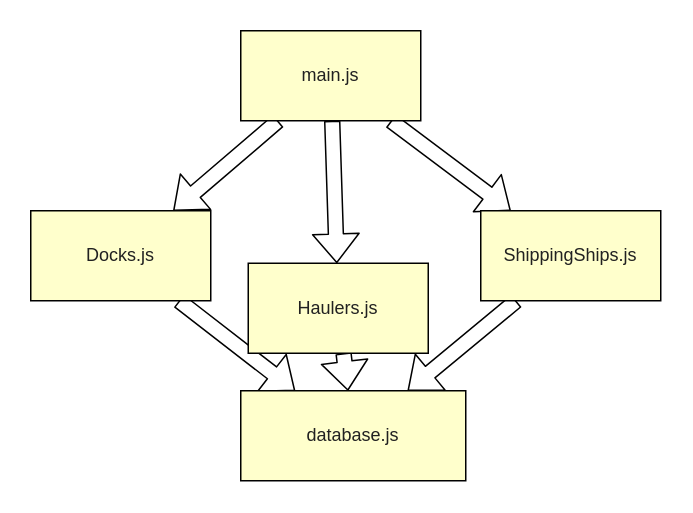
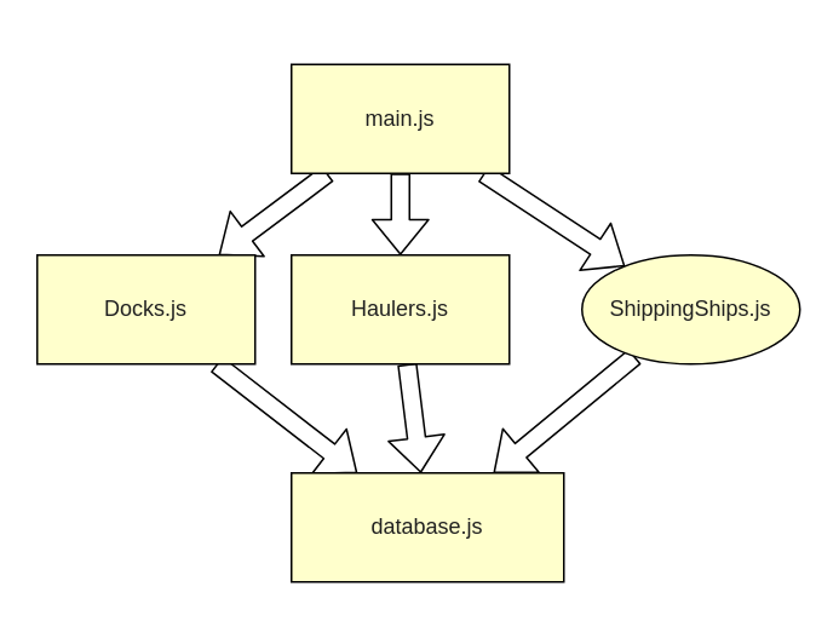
  <mxCell id="0" />
  <mxCell id="1" parent="0" />
  <mxCell id="2" value="" style="edgeStyle=none;html=1;fontColor=#212121;shape=flexArrow;" edge="1" parent="1" source="5" target="7"><mxGeometry relative="1" as="geometry" /></mxCell>
  <mxCell id="3" value="" style="edgeStyle=none;shape=flexArrow;html=1;fontColor=#212121;" edge="1" parent="1" source="5" target="9"><mxGeometry relative="1" as="geometry" /></mxCell>
  <mxCell id="4" value="" style="edgeStyle=none;shape=flexArrow;html=1;fontColor=#212121;" edge="1" parent="1" source="5" target="11"><mxGeometry relative="1" as="geometry" /></mxCell>
- <mxCell id="5" value="&lt;font color=&quot;#212121&quot;&gt;main.js&lt;/font&gt;" style="whiteSpace=wrap;html=1;fillColor=#FFFFCC;" vertex="1" parent="1"><mxGeometry x="160" y="20" width="120" height="60" as="geometry" /></mxCell>
+ <mxCell id="5" value="&lt;font color=&quot;#212121&quot;&gt;main.js&lt;/font&gt;" style="whiteSpace=wrap;html=1;fillColor=#FFFFCC;" vertex="1" parent="1"><mxGeometry x="160" y="35" width="120" height="60" as="geometry" /></mxCell>
  <mxCell id="6" style="edgeStyle=none;shape=flexArrow;html=1;fontColor=#212121;" edge="1" parent="1" source="7" target="12"><mxGeometry relative="1" as="geometry" /></mxCell>
  <mxCell id="7" value="&lt;font color=&quot;#212121&quot;&gt;Docks.js&lt;/font&gt;" style="whiteSpace=wrap;html=1;fillColor=#FFFFCC;" vertex="1" parent="1"><mxGeometry x="20" y="140" width="120" height="60" as="geometry" /></mxCell>
  <mxCell id="8" value="" style="edgeStyle=none;shape=flexArrow;html=1;fontColor=#212121;" edge="1" parent="1" source="9" target="12"><mxGeometry relative="1" as="geometry" /></mxCell>
- <mxCell id="9" value="&lt;font color=&quot;#212121&quot;&gt;Haulers.js&lt;/font&gt;" style="whiteSpace=wrap;html=1;fillColor=#FFFFCC;" vertex="1" parent="1"><mxGeometry x="165" y="175" width="120" height="60" as="geometry" /></mxCell>
+ <mxCell id="9" value="&lt;font color=&quot;#212121&quot;&gt;Haulers.js&lt;/font&gt;" style="whiteSpace=wrap;html=1;fillColor=#FFFFCC;" vertex="1" parent="1"><mxGeometry x="160" y="140" width="120" height="60" as="geometry" /></mxCell>
  <mxCell id="10" style="edgeStyle=none;shape=flexArrow;html=1;fontColor=#212121;" edge="1" parent="1" source="11" target="12"><mxGeometry relative="1" as="geometry" /></mxCell>
- <mxCell id="11" value="&lt;font color=&quot;#212121&quot;&gt;ShippingShips.js&lt;/font&gt;" style="whiteSpace=wrap;html=1;fillColor=#FFFFCC;" vertex="1" parent="1"><mxGeometry x="320" y="140" width="120" height="60" as="geometry" /></mxCell>
+ <mxCell id="11" value="&lt;font color=&quot;#212121&quot;&gt;ShippingShips.js&lt;/font&gt;" style="ellipse;whiteSpace=wrap;html=1;fillColor=#FFFFCC;" vertex="1" parent="1"><mxGeometry x="320" y="140" width="120" height="60" as="geometry" /></mxCell>
  <mxCell id="12" value="&lt;font color=&quot;#212121&quot;&gt;database.js&lt;/font&gt;" style="whiteSpace=wrap;html=1;fillColor=#FFFFCC;" vertex="1" parent="1"><mxGeometry x="160" y="260" width="150" height="60" as="geometry" /></mxCell>
